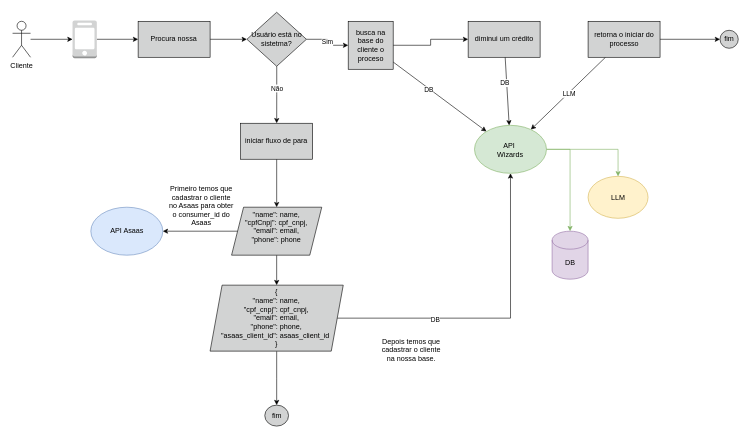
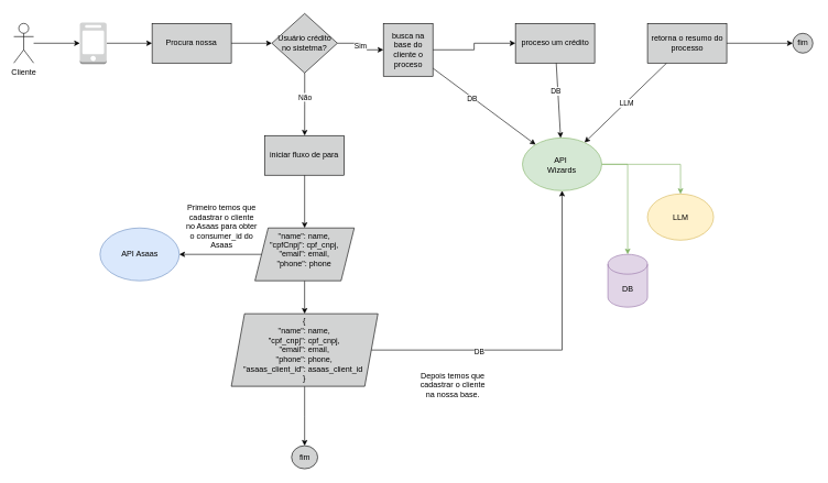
  <mxCell id="0" />
  <mxCell id="1" parent="0" />
  <mxCell id="2" style="edgeStyle=orthogonalEdgeStyle;rounded=0;orthogonalLoop=1;jettySize=auto;html=1;" edge="1" parent="1" source="3" target="5"><mxGeometry relative="1" as="geometry" /></mxCell>
  <mxCell id="3" value="Cliente" style="shape=umlActor;verticalLabelPosition=bottom;verticalAlign=top;html=1;outlineConnect=0;" vertex="1" parent="1"><mxGeometry x="20" y="35" width="30" height="60" as="geometry" /></mxCell>
  <mxCell id="4" value="" style="edgeStyle=orthogonalEdgeStyle;rounded=0;orthogonalLoop=1;jettySize=auto;html=1;" edge="1" parent="1" source="5" target="7"><mxGeometry relative="1" as="geometry" /></mxCell>
  <mxCell id="5" value="" style="outlineConnect=0;dashed=0;verticalLabelPosition=bottom;verticalAlign=top;align=center;html=1;shape=mxgraph.aws3.mobile_client;fillColor=#D2D3D3;gradientColor=none;" vertex="1" parent="1"><mxGeometry x="120" y="33.5" width="40.5" height="63" as="geometry" /></mxCell>
  <mxCell id="6" value="" style="edgeStyle=orthogonalEdgeStyle;rounded=0;orthogonalLoop=1;jettySize=auto;html=1;" edge="1" parent="1" source="7" target="11"><mxGeometry relative="1" as="geometry" /></mxCell>
  <mxCell id="7" value="Procura nossa" style="whiteSpace=wrap;html=1;verticalAlign=middle;fillColor=#D2D3D3;dashed=0;gradientColor=none;" vertex="1" parent="1"><mxGeometry x="229.36" y="35" width="120" height="60" as="geometry" /></mxCell>
  <mxCell id="8" value="Sim" style="edgeStyle=orthogonalEdgeStyle;rounded=0;orthogonalLoop=1;jettySize=auto;html=1;" edge="1" parent="1" source="11" target="15"><mxGeometry relative="1" as="geometry" /></mxCell>
  <mxCell id="9" value="" style="edgeStyle=orthogonalEdgeStyle;rounded=0;orthogonalLoop=1;jettySize=auto;html=1;" edge="1" parent="1" source="11" target="17"><mxGeometry relative="1" as="geometry" /></mxCell>
  <mxCell id="10" value="Não" style="edgeLabel;html=1;align=center;verticalAlign=middle;resizable=0;points=[];" vertex="1" connectable="0" parent="9"><mxGeometry x="-0.232" relative="1" as="geometry"><mxPoint as="offset" /></mxGeometry></mxCell>
- <mxCell id="11" value="Usuário está no sistetma?" style="rhombus;whiteSpace=wrap;html=1;verticalAlign=middle;fillColor=#D2D3D3;dashed=0;gradientColor=none;" vertex="1" parent="1"><mxGeometry x="410.75" y="20" width="99.25" height="90" as="geometry" /></mxCell>
+ <mxCell id="11" value="Usuário crédito no sistetma?" style="rhombus;whiteSpace=wrap;html=1;verticalAlign=middle;fillColor=#D2D3D3;dashed=0;gradientColor=none;" vertex="1" parent="1"><mxGeometry x="410.75" y="20" width="99.25" height="90" as="geometry" /></mxCell>
  <mxCell id="12" value="" style="edgeStyle=orthogonalEdgeStyle;rounded=0;orthogonalLoop=1;jettySize=auto;html=1;" edge="1" parent="1" source="15" target="20"><mxGeometry relative="1" as="geometry" /></mxCell>
  <mxCell id="13" style="rounded=0;orthogonalLoop=1;jettySize=auto;html=1;" edge="1" parent="1" source="15" target="33"><mxGeometry relative="1" as="geometry" /></mxCell>
  <mxCell id="14" value="DB" style="edgeLabel;html=1;align=center;verticalAlign=middle;resizable=0;points=[];" vertex="1" connectable="0" parent="13"><mxGeometry x="-0.222" y="-2" relative="1" as="geometry"><mxPoint as="offset" /></mxGeometry></mxCell>
  <mxCell id="15" value="busca na base do cliente o proceso" style="whiteSpace=wrap;html=1;fillColor=#D2D3D3;dashed=0;gradientColor=none;" vertex="1" parent="1"><mxGeometry x="579.625" y="35" width="75" height="80" as="geometry" /></mxCell>
  <mxCell id="16" value="" style="edgeStyle=orthogonalEdgeStyle;rounded=0;orthogonalLoop=1;jettySize=auto;html=1;" edge="1" parent="1" source="17" target="28"><mxGeometry relative="1" as="geometry" /></mxCell>
  <mxCell id="17" value="iniciar fluxo de para" style="whiteSpace=wrap;html=1;fillColor=#D2D3D3;dashed=0;gradientColor=none;" vertex="1" parent="1"><mxGeometry x="400.375" y="205" width="120" height="60" as="geometry" /></mxCell>
  <mxCell id="18" style="rounded=0;orthogonalLoop=1;jettySize=auto;html=1;" edge="1" parent="1" source="20" target="33"><mxGeometry relative="1" as="geometry"><mxPoint x="810" y="-45" as="targetPoint" /></mxGeometry></mxCell>
  <mxCell id="19" value="DB" style="edgeLabel;html=1;align=center;verticalAlign=middle;resizable=0;points=[];" vertex="1" connectable="0" parent="18"><mxGeometry x="-0.26" y="-3" relative="1" as="geometry"><mxPoint as="offset" /></mxGeometry></mxCell>
- <mxCell id="20" value="diminui um crédito" style="whiteSpace=wrap;html=1;fillColor=#D2D3D3;dashed=0;gradientColor=none;" vertex="1" parent="1"><mxGeometry x="779.625" y="35" width="120" height="60" as="geometry" /></mxCell>
+ <mxCell id="20" value="proceso um crédito" style="whiteSpace=wrap;html=1;fillColor=#D2D3D3;dashed=0;gradientColor=none;" vertex="1" parent="1"><mxGeometry x="779.625" y="35" width="120" height="60" as="geometry" /></mxCell>
  <mxCell id="21" value="" style="edgeStyle=orthogonalEdgeStyle;rounded=0;orthogonalLoop=1;jettySize=auto;html=1;" edge="1" parent="1" source="24" target="25"><mxGeometry relative="1" as="geometry" /></mxCell>
  <mxCell id="22" style="rounded=0;orthogonalLoop=1;jettySize=auto;html=1;" edge="1" parent="1" source="24" target="33"><mxGeometry relative="1" as="geometry" /></mxCell>
  <mxCell id="23" value="LLM" style="edgeLabel;html=1;align=center;verticalAlign=middle;resizable=0;points=[];" vertex="1" connectable="0" parent="22"><mxGeometry x="-0.005" y="1" relative="1" as="geometry"><mxPoint as="offset" /></mxGeometry></mxCell>
- <mxCell id="24" value="retorna o iniciar do processo" style="whiteSpace=wrap;html=1;fillColor=#D2D3D3;dashed=0;gradientColor=none;" vertex="1" parent="1"><mxGeometry x="979.625" y="35" width="120" height="60" as="geometry" /></mxCell>
+ <mxCell id="24" value="retorna o resumo do processo" style="whiteSpace=wrap;html=1;fillColor=#D2D3D3;dashed=0;gradientColor=none;" vertex="1" parent="1"><mxGeometry x="979.625" y="35" width="120" height="60" as="geometry" /></mxCell>
  <mxCell id="25" value="fim" style="ellipse;whiteSpace=wrap;html=1;fillColor=#D2D3D3;dashed=0;gradientColor=none;" vertex="1" parent="1"><mxGeometry x="1199.63" y="50" width="30.38" height="30" as="geometry" /></mxCell>
  <mxCell id="26" value="" style="edgeStyle=orthogonalEdgeStyle;rounded=0;orthogonalLoop=1;jettySize=auto;html=1;" edge="1" parent="1" source="28" target="38"><mxGeometry relative="1" as="geometry" /></mxCell>
  <mxCell id="27" style="edgeStyle=orthogonalEdgeStyle;rounded=0;orthogonalLoop=1;jettySize=auto;html=1;" edge="1" parent="1" source="28" target="40"><mxGeometry relative="1" as="geometry" /></mxCell>
  <mxCell id="28" value="&lt;span class=&quot;hljs-string&quot;&gt;&quot;name&quot;&lt;/span&gt;: name,&lt;br/&gt;            &lt;span class=&quot;hljs-string&quot;&gt;&quot;cpfCnpj&quot;&lt;/span&gt;: cpf_cnpj,&lt;br/&gt;            &lt;span class=&quot;hljs-string&quot;&gt;&quot;email&quot;&lt;/span&gt;: email,&lt;br/&gt;            &lt;span class=&quot;hljs-string&quot;&gt;&quot;phone&quot;&lt;/span&gt;: phone&lt;br&gt;&lt;div&gt;&lt;br&gt;&lt;/div&gt;" style="shape=parallelogram;perimeter=parallelogramPerimeter;whiteSpace=wrap;html=1;fixedSize=1;fillColor=#D2D3D3;dashed=0;gradientColor=none;" vertex="1" parent="1"><mxGeometry x="385.18" y="345" width="150.38" height="80" as="geometry" /></mxCell>
  <mxCell id="29" value="DB" style="shape=cylinder3;whiteSpace=wrap;html=1;boundedLbl=1;backgroundOutline=1;size=15;fillColor=#e1d5e7;strokeColor=#9673a6;" vertex="1" parent="1"><mxGeometry x="919.63" y="385" width="60" height="80" as="geometry" /></mxCell>
  <mxCell id="30" value="LLM" style="ellipse;whiteSpace=wrap;html=1;fillColor=#fff2cc;strokeColor=#d6b656;" vertex="1" parent="1"><mxGeometry x="979.63" y="293.5" width="100" height="70" as="geometry" /></mxCell>
  <mxCell id="31" style="edgeStyle=orthogonalEdgeStyle;rounded=0;orthogonalLoop=1;jettySize=auto;html=1;fillColor=#d5e8d4;strokeColor=#82b366;" edge="1" parent="1" source="33" target="29"><mxGeometry relative="1" as="geometry" /></mxCell>
  <mxCell id="32" style="edgeStyle=orthogonalEdgeStyle;rounded=0;orthogonalLoop=1;jettySize=auto;html=1;fillColor=#d5e8d4;strokeColor=#82b366;" edge="1" parent="1" source="33" target="30"><mxGeometry relative="1" as="geometry" /></mxCell>
  <mxCell id="33" value="API&amp;nbsp;&lt;br&gt;Wizards" style="ellipse;whiteSpace=wrap;html=1;fillColor=#d5e8d4;strokeColor=#82b366;" vertex="1" parent="1"><mxGeometry x="790.25" y="208.5" width="120" height="80" as="geometry" /></mxCell>
  <mxCell id="34" value="Primeiro temos que cadastrar o cliente no Asaas para obter o consumer_id do Asaas" style="text;html=1;align=center;verticalAlign=middle;whiteSpace=wrap;rounded=0;" vertex="1" parent="1"><mxGeometry x="280" y="305" width="110" height="75" as="geometry" /></mxCell>
  <mxCell id="35" style="edgeStyle=orthogonalEdgeStyle;rounded=0;orthogonalLoop=1;jettySize=auto;html=1;" edge="1" parent="1" source="38" target="33"><mxGeometry relative="1" as="geometry" /></mxCell>
  <mxCell id="36" value="DB" style="edgeLabel;html=1;align=center;verticalAlign=middle;resizable=0;points=[];" vertex="1" connectable="0" parent="35"><mxGeometry x="-0.387" y="-2" relative="1" as="geometry"><mxPoint as="offset" /></mxGeometry></mxCell>
  <mxCell id="37" value="" style="edgeStyle=orthogonalEdgeStyle;rounded=0;orthogonalLoop=1;jettySize=auto;html=1;" edge="1" parent="1" source="38" target="41"><mxGeometry relative="1" as="geometry" /></mxCell>
  <mxCell id="38" value="&lt;div&gt;{&lt;br&gt;            &lt;span class=&quot;hljs-string&quot;&gt;&quot;name&quot;&lt;/span&gt;: name,&lt;br&gt;            &lt;span class=&quot;hljs-string&quot;&gt;&quot;cpf_cnpj&quot;&lt;/span&gt;: cpf_cnpj,&lt;br&gt;            &lt;span class=&quot;hljs-string&quot;&gt;&quot;email&quot;&lt;/span&gt;: email,&lt;br&gt;            &lt;span class=&quot;hljs-string&quot;&gt;&quot;phone&quot;&lt;/span&gt;: phone,&lt;br&gt;            &lt;span class=&quot;hljs-string&quot;&gt;&quot;asaas_client_id&quot;&lt;/span&gt;: asaas_client_id&amp;nbsp;&lt;br&gt;        }&lt;/div&gt;" style="shape=parallelogram;perimeter=parallelogramPerimeter;whiteSpace=wrap;html=1;fixedSize=1;fillColor=#D2D3D3;dashed=0;gradientColor=none;" vertex="1" parent="1"><mxGeometry x="349.36" y="475" width="222.03" height="110" as="geometry" /></mxCell>
  <mxCell id="39" value="Depois temos que cadastrar o cliente na nossa base." style="text;html=1;align=center;verticalAlign=middle;whiteSpace=wrap;rounded=0;" vertex="1" parent="1"><mxGeometry x="630" y="545" width="110" height="75" as="geometry" /></mxCell>
  <mxCell id="40" value="API Asaas" style="ellipse;whiteSpace=wrap;html=1;fillColor=#dae8fc;strokeColor=#6c8ebf;" vertex="1" parent="1"><mxGeometry x="150.5" y="345" width="120" height="80" as="geometry" /></mxCell>
  <mxCell id="41" value="fim" style="ellipse;whiteSpace=wrap;html=1;fillColor=#D2D3D3;dashed=0;gradientColor=none;" vertex="1" parent="1"><mxGeometry x="440.56" y="675" width="39.63" height="35" as="geometry" /></mxCell>
